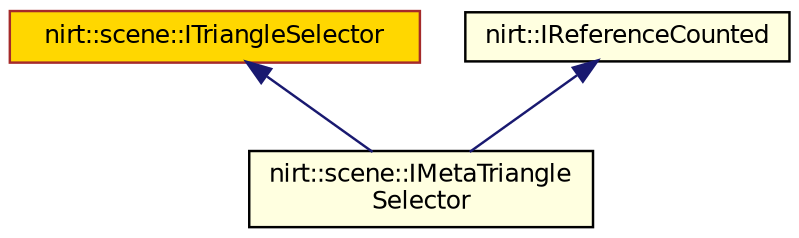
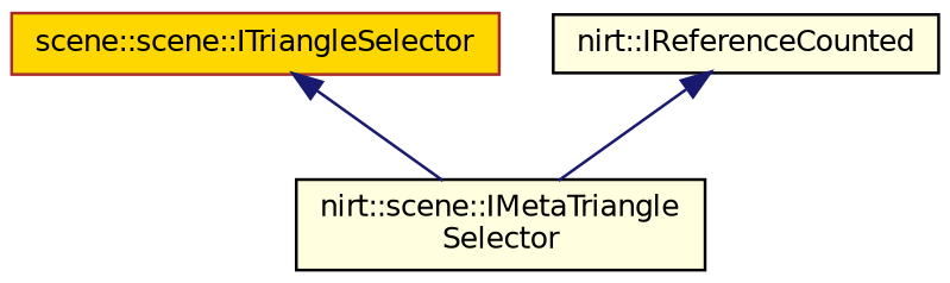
  digraph {
    node [color=black fillcolor=lightyellow fontname=Helvetica fontsize=10 shape=record style=filled]
    edge [color=midnightblue dir=back fontname=Helvetica fontsize=10 labelfontname=Helvetica labelfontsize=10 style=solid]
-   n1 [color=brown fillcolor=gold fontcolor=black height=0.2 label="nirt::scene::ITriangleSelector" width=0.4]
+   n1 [color=brown fillcolor=gold fontcolor=black height=0.2 label="scene::scene::ITriangleSelector" width=0.4]
    n2 [height=0.2 label="nirt::scene::IMetaTriangle\lSelector" width=0.4]
    n3 [height=0.2 label="nirt::IReferenceCounted" width=0.4]
    n1 -> n2
    n3 -> n2
  }
